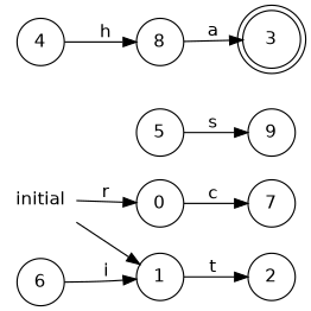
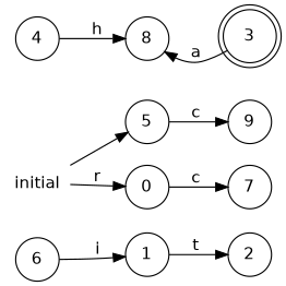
  digraph {
    fontname="DejaVu Sans"
    rankdir=LR
    node [fontname="DejaVu Sans" shape=circle]
    edge [fontname="DejaVu Sans"]
    0
    7
    6
    1
    2
    4
    8
    3 [shape=doublecircle]
    5
    9
    initial [shape=plaintext]
    0 -> 7 [label=c]
    6 -> 1 [label=i]
    1 -> 2 [label=t]
    4 -> 8 [label=h]
-   8 -> 3 [label=a]
-   5 -> 9 [label=s]
+   3 -> 8 [label=a]
+   5 -> 9 [label=c]
    initial -> 0 [label=r]
-   initial -> 1
+   initial -> 5
  }
